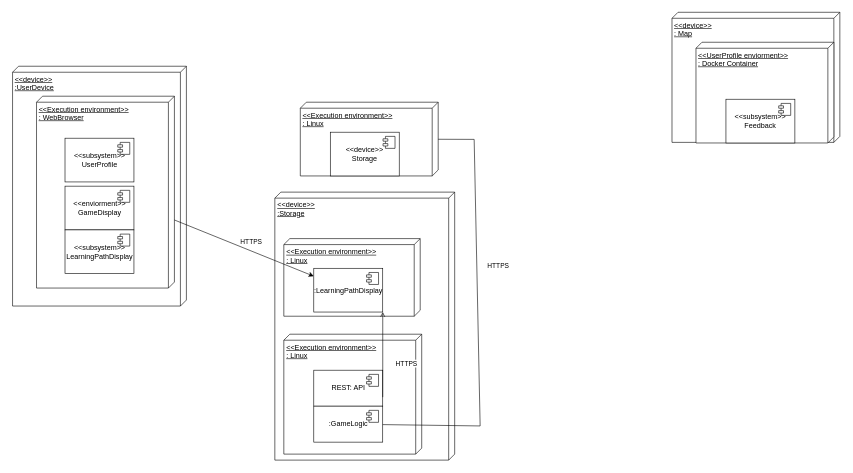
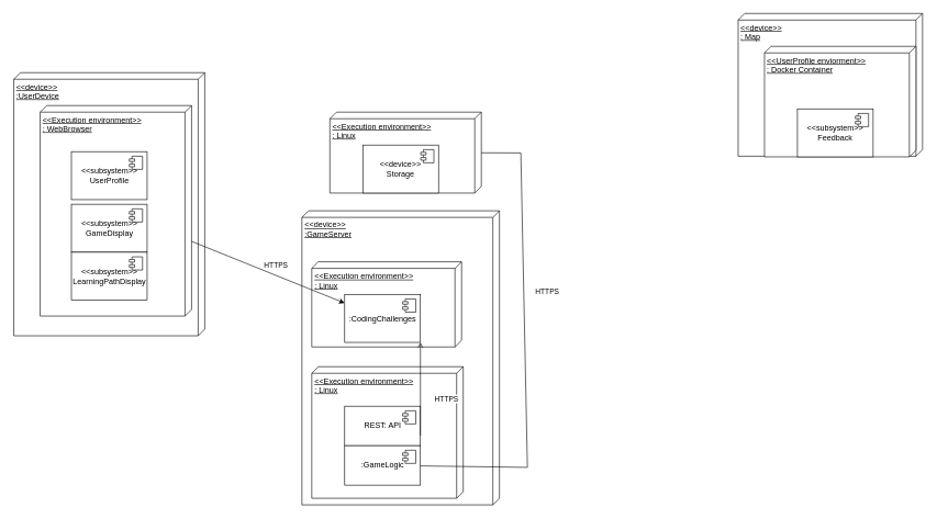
  <mxCell id="0" />
  <mxCell id="1" parent="0" />
  <mxCell id="2" value="&amp;lt;&amp;lt;device&amp;gt;&amp;gt;&lt;br&gt;:UserDevice" style="verticalAlign=top;align=left;spacingTop=8;spacingLeft=2;spacingRight=12;shape=cube;size=10;direction=south;fontStyle=4;html=1;whiteSpace=wrap;" vertex="1" parent="1"><mxGeometry x="20" y="110" width="290" height="400" as="geometry" /></mxCell>
  <mxCell id="3" value="&amp;lt;&amp;lt;Execution environment&amp;gt;&amp;gt;&lt;br&gt;: WebBrowser" style="verticalAlign=top;align=left;spacingTop=8;spacingLeft=2;spacingRight=12;shape=cube;size=10;direction=south;fontStyle=4;html=1;whiteSpace=wrap;" vertex="1" parent="1"><mxGeometry x="60" y="160" width="230" height="320" as="geometry" /></mxCell>
  <mxCell id="4" value="&amp;lt;&amp;lt;Execution environment&amp;gt;&amp;gt;&lt;br&gt;: Linux" style="verticalAlign=top;align=left;spacingTop=8;spacingLeft=2;spacingRight=12;shape=cube;size=10;direction=south;fontStyle=4;html=1;whiteSpace=wrap;" vertex="1" parent="1"><mxGeometry x="500" y="170" width="230" height="123" as="geometry" /></mxCell>
  <mxCell id="5" value="&amp;lt;&amp;lt;device&amp;gt;&amp;gt;&lt;br&gt;Storage" style="html=1;dropTarget=0;whiteSpace=wrap;" vertex="1" parent="1"><mxGeometry x="550" y="220" width="115" height="73" as="geometry" /></mxCell>
  <mxCell id="6" value="" style="shape=module;jettyWidth=8;jettyHeight=4;" vertex="1" parent="5"><mxGeometry x="1" width="20" height="20" relative="1" as="geometry"><mxPoint x="-27" y="7" as="offset" /></mxGeometry></mxCell>
- <mxCell id="7" value="&amp;lt;&amp;lt;enviorment&amp;gt;&amp;gt;&lt;br&gt;GameDisplay" style="html=1;dropTarget=0;whiteSpace=wrap;" vertex="1" parent="1"><mxGeometry x="107.5" y="310" width="115" height="73" as="geometry" /></mxCell>
+ <mxCell id="7" value="&amp;lt;&amp;lt;subsystem&amp;gt;&amp;gt;&lt;br&gt;GameDisplay" style="html=1;dropTarget=0;whiteSpace=wrap;" vertex="1" parent="1"><mxGeometry x="107.5" y="310" width="115" height="73" as="geometry" /></mxCell>
  <mxCell id="8" value="" style="shape=module;jettyWidth=8;jettyHeight=4;" vertex="1" parent="7"><mxGeometry x="1" width="20" height="20" relative="1" as="geometry"><mxPoint x="-27" y="7" as="offset" /></mxGeometry></mxCell>
  <mxCell id="9" value="&amp;lt;&amp;lt;subsystem&amp;gt;&amp;gt;&lt;br&gt;LearningPathDisplay" style="html=1;dropTarget=0;whiteSpace=wrap;" vertex="1" parent="1"><mxGeometry x="107.5" y="383" width="115" height="73" as="geometry" /></mxCell>
  <mxCell id="10" value="" style="shape=module;jettyWidth=8;jettyHeight=4;" vertex="1" parent="9"><mxGeometry x="1" width="20" height="20" relative="1" as="geometry"><mxPoint x="-27" y="7" as="offset" /></mxGeometry></mxCell>
  <mxCell id="11" value="&amp;lt;&amp;lt;device&amp;gt;&amp;gt;&lt;br&gt;: Map" style="verticalAlign=top;align=left;spacingTop=8;spacingLeft=2;spacingRight=12;shape=cube;size=10;direction=south;fontStyle=4;html=1;whiteSpace=wrap;" vertex="1" parent="1"><mxGeometry x="1120" y="20" width="280" height="217" as="geometry" /></mxCell>
  <mxCell id="12" value="&amp;lt;&amp;lt;UserProfile enviorment&amp;gt;&amp;gt;&lt;br style=&quot;border-color: var(--border-color);&quot;&gt;: Docker Container&lt;br&gt;&lt;br&gt;" style="verticalAlign=top;align=left;spacingTop=8;spacingLeft=2;spacingRight=12;shape=cube;size=10;direction=south;fontStyle=4;html=1;whiteSpace=wrap;" vertex="1" parent="1"><mxGeometry x="1160" y="70" width="230" height="168" as="geometry" /></mxCell>
  <mxCell id="13" value="&amp;lt;&amp;lt;subsystem&amp;gt;&amp;gt;&lt;br&gt;Feedback" style="html=1;dropTarget=0;whiteSpace=wrap;" vertex="1" parent="1"><mxGeometry x="1210" y="165" width="115" height="73" as="geometry" /></mxCell>
  <mxCell id="14" value="" style="shape=module;jettyWidth=8;jettyHeight=4;" vertex="1" parent="13"><mxGeometry x="1" width="20" height="20" relative="1" as="geometry"><mxPoint x="-27" y="7" as="offset" /></mxGeometry></mxCell>
- <mxCell id="15" value="&amp;lt;&amp;lt;device&amp;gt;&amp;gt;&lt;br&gt;:Storage" style="verticalAlign=top;align=left;spacingTop=8;spacingLeft=2;spacingRight=12;shape=cube;size=10;direction=south;fontStyle=4;html=1;whiteSpace=wrap;" vertex="1" parent="1"><mxGeometry x="457.5" y="320" width="300" height="447" as="geometry" /></mxCell>
+ <mxCell id="15" value="&amp;lt;&amp;lt;device&amp;gt;&amp;gt;&lt;br&gt;:GameServer" style="verticalAlign=top;align=left;spacingTop=8;spacingLeft=2;spacingRight=12;shape=cube;size=10;direction=south;fontStyle=4;html=1;whiteSpace=wrap;" vertex="1" parent="1"><mxGeometry x="457.5" y="320" width="300" height="447" as="geometry" /></mxCell>
  <mxCell id="16" value="&amp;lt;&amp;lt;Execution environment&amp;gt;&amp;gt;&lt;br&gt;: Linux" style="verticalAlign=top;align=left;spacingTop=8;spacingLeft=2;spacingRight=12;shape=cube;size=10;direction=south;fontStyle=4;html=1;whiteSpace=wrap;" vertex="1" parent="1"><mxGeometry x="472.5" y="397.5" width="227.5" height="129.5" as="geometry" /></mxCell>
  <mxCell id="17" value="" style="endArrow=classic;html=1;rounded=0;" edge="1" parent="1" source="3" target="20"><mxGeometry width="50" height="50" relative="1" as="geometry"><mxPoint x="320" y="397" as="sourcePoint" /><mxPoint x="430" y="370" as="targetPoint" /></mxGeometry></mxCell>
  <mxCell id="18" value="HTTPS" style="edgeLabel;html=1;align=center;verticalAlign=middle;resizable=0;points=[];" vertex="1" connectable="0" parent="17"><mxGeometry x="-0.221" y="-2" relative="1" as="geometry"><mxPoint x="37" y="-2" as="offset" /></mxGeometry></mxCell>
  <mxCell id="19" value="&amp;lt;&amp;lt;Execution environment&amp;gt;&amp;gt;&lt;br&gt;: Linux" style="verticalAlign=top;align=left;spacingTop=8;spacingLeft=2;spacingRight=12;shape=cube;size=10;direction=south;fontStyle=4;html=1;whiteSpace=wrap;" vertex="1" parent="1"><mxGeometry x="472.5" y="557" width="230" height="200" as="geometry" /></mxCell>
- <mxCell id="20" value=":LearningPathDisplay" style="html=1;dropTarget=0;whiteSpace=wrap;" vertex="1" parent="1"><mxGeometry x="522.5" y="447" width="115" height="73" as="geometry" /></mxCell>
+ <mxCell id="20" value=":CodingChallenges" style="html=1;dropTarget=0;whiteSpace=wrap;" vertex="1" parent="1"><mxGeometry x="522.5" y="447" width="115" height="73" as="geometry" /></mxCell>
  <mxCell id="21" value="" style="shape=module;jettyWidth=8;jettyHeight=4;" vertex="1" parent="20"><mxGeometry x="1" width="20" height="20" relative="1" as="geometry"><mxPoint x="-27" y="7" as="offset" /></mxGeometry></mxCell>
  <mxCell id="22" value="REST: API" style="html=1;dropTarget=0;whiteSpace=wrap;" vertex="1" parent="1"><mxGeometry x="522.5" y="617" width="115" height="60" as="geometry" /></mxCell>
  <mxCell id="23" value="" style="shape=module;jettyWidth=8;jettyHeight=4;" vertex="1" parent="22"><mxGeometry x="1" width="20" height="20" relative="1" as="geometry"><mxPoint x="-27" y="7" as="offset" /></mxGeometry></mxCell>
  <mxCell id="24" value=":GameLogic" style="html=1;dropTarget=0;whiteSpace=wrap;" vertex="1" parent="1"><mxGeometry x="522.5" y="677" width="115" height="60" as="geometry" /></mxCell>
  <mxCell id="25" value="" style="shape=module;jettyWidth=8;jettyHeight=4;" vertex="1" parent="24"><mxGeometry x="1" width="20" height="20" relative="1" as="geometry"><mxPoint x="-27" y="7" as="offset" /></mxGeometry></mxCell>
  <mxCell id="26" value="" style="endArrow=none;html=1;rounded=0;" edge="1" parent="1" source="4" target="24"><mxGeometry width="50" height="50" relative="1" as="geometry"><mxPoint x="740" y="210.357" as="sourcePoint" /><mxPoint x="810" y="800" as="targetPoint" /><Array as="points"><mxPoint x="790" y="232" /><mxPoint x="800" y="710" /></Array></mxGeometry></mxCell>
  <mxCell id="27" value="HTTPS" style="edgeLabel;html=1;align=center;verticalAlign=middle;resizable=0;points=[];" vertex="1" connectable="0" parent="26"><mxGeometry x="-0.221" y="-2" relative="1" as="geometry"><mxPoint x="37" y="-2" as="offset" /></mxGeometry></mxCell>
  <mxCell id="28" value="" style="endArrow=open;html=1;rounded=0;entryX=1;entryY=1;entryDx=0;entryDy=0;exitX=1;exitY=0.75;exitDx=0;exitDy=0;" edge="1" parent="1" source="22" target="20"><mxGeometry width="50" height="50" relative="1" as="geometry"><mxPoint x="400" y="500" as="sourcePoint" /><mxPoint x="533" y="470" as="targetPoint" /></mxGeometry></mxCell>
  <mxCell id="29" value="HTTPS" style="edgeLabel;html=1;align=center;verticalAlign=middle;resizable=0;points=[];" vertex="1" connectable="0" parent="28"><mxGeometry x="-0.221" y="-2" relative="1" as="geometry"><mxPoint x="37" y="-2" as="offset" /></mxGeometry></mxCell>
  <mxCell id="30" value="&amp;lt;&amp;lt;subsystem&amp;gt;&amp;gt;&lt;br&gt;UserProfile" style="html=1;dropTarget=0;whiteSpace=wrap;" vertex="1" parent="1"><mxGeometry x="107.5" y="230" width="115" height="73" as="geometry" /></mxCell>
  <mxCell id="31" value="" style="shape=module;jettyWidth=8;jettyHeight=4;" vertex="1" parent="30"><mxGeometry x="1" width="20" height="20" relative="1" as="geometry"><mxPoint x="-27" y="7" as="offset" /></mxGeometry></mxCell>
